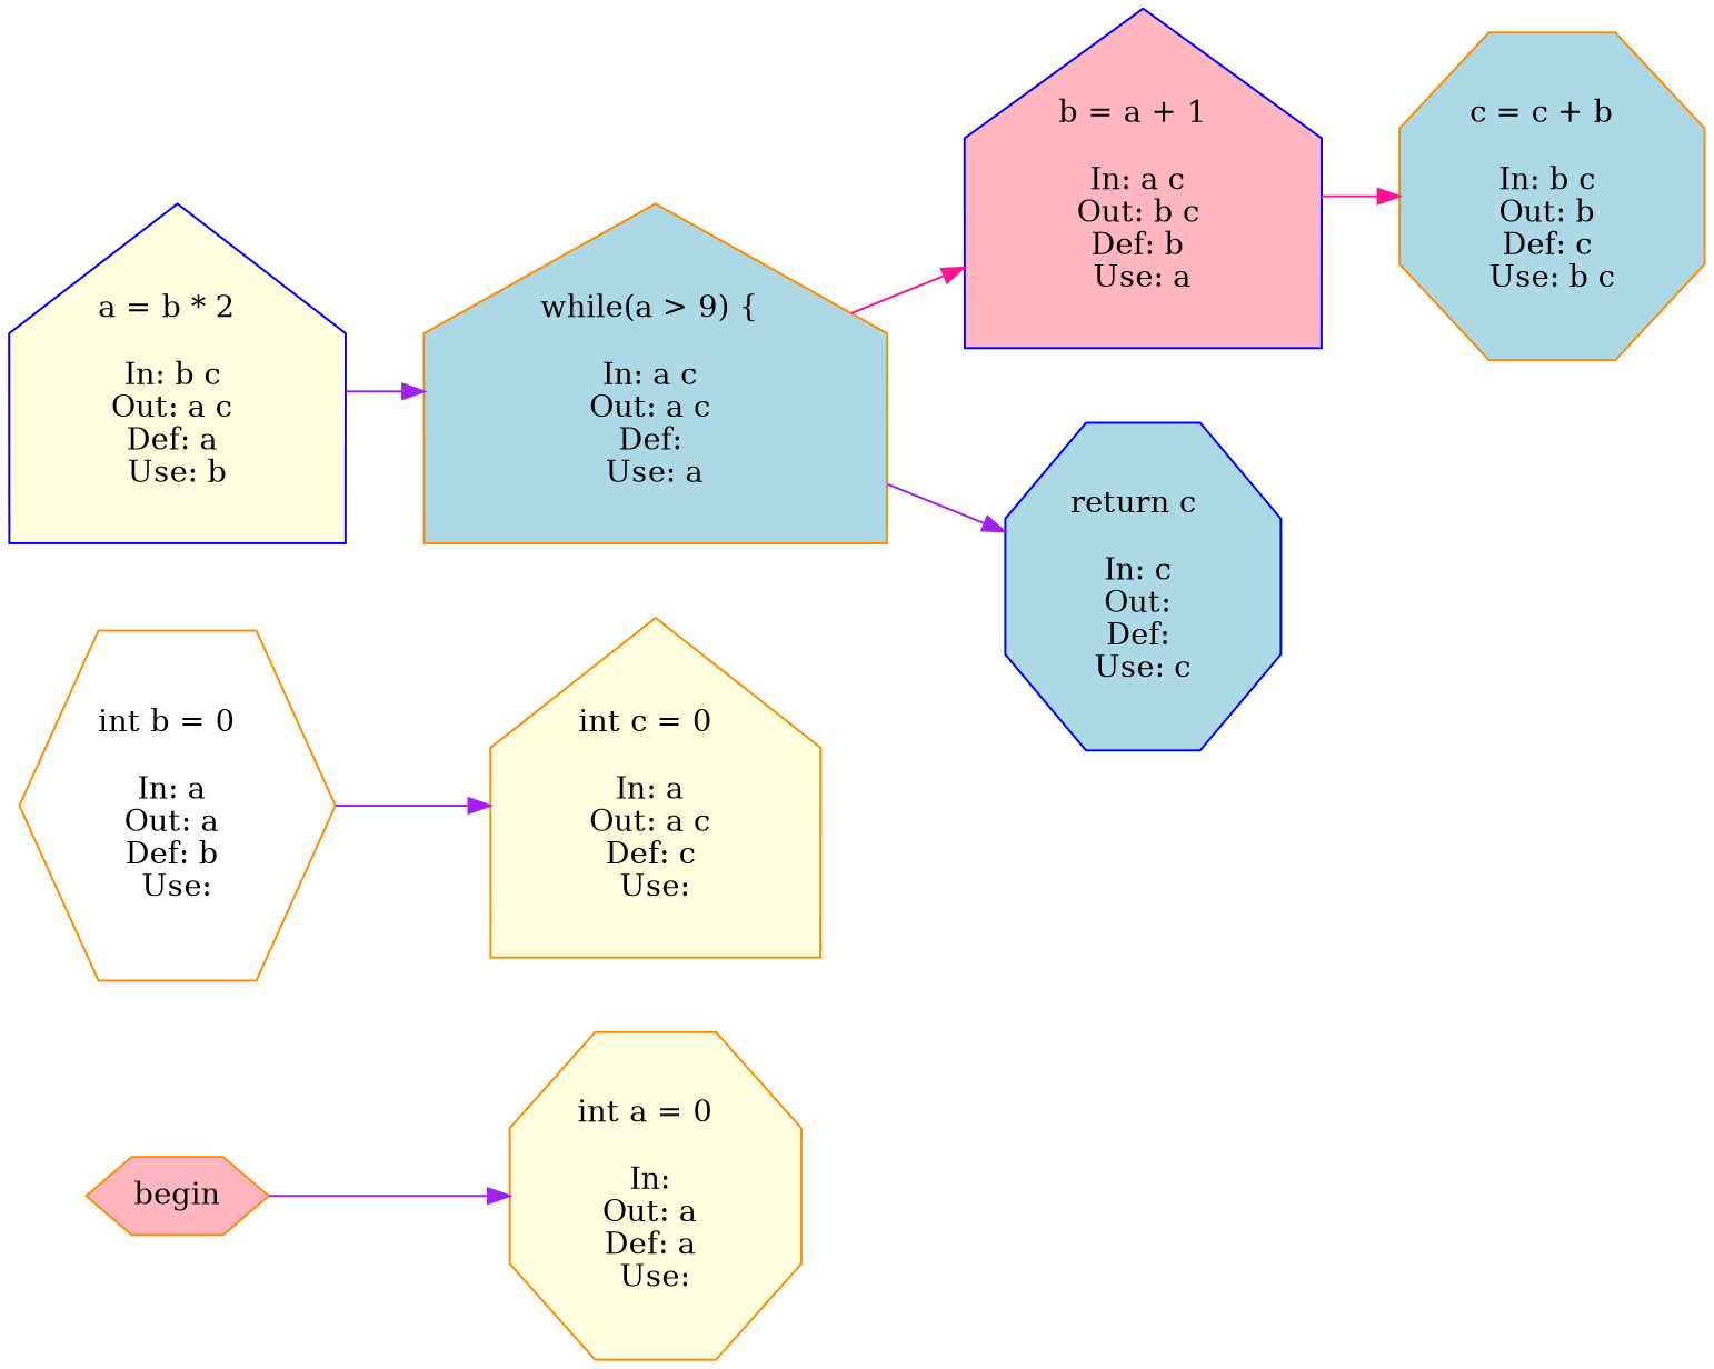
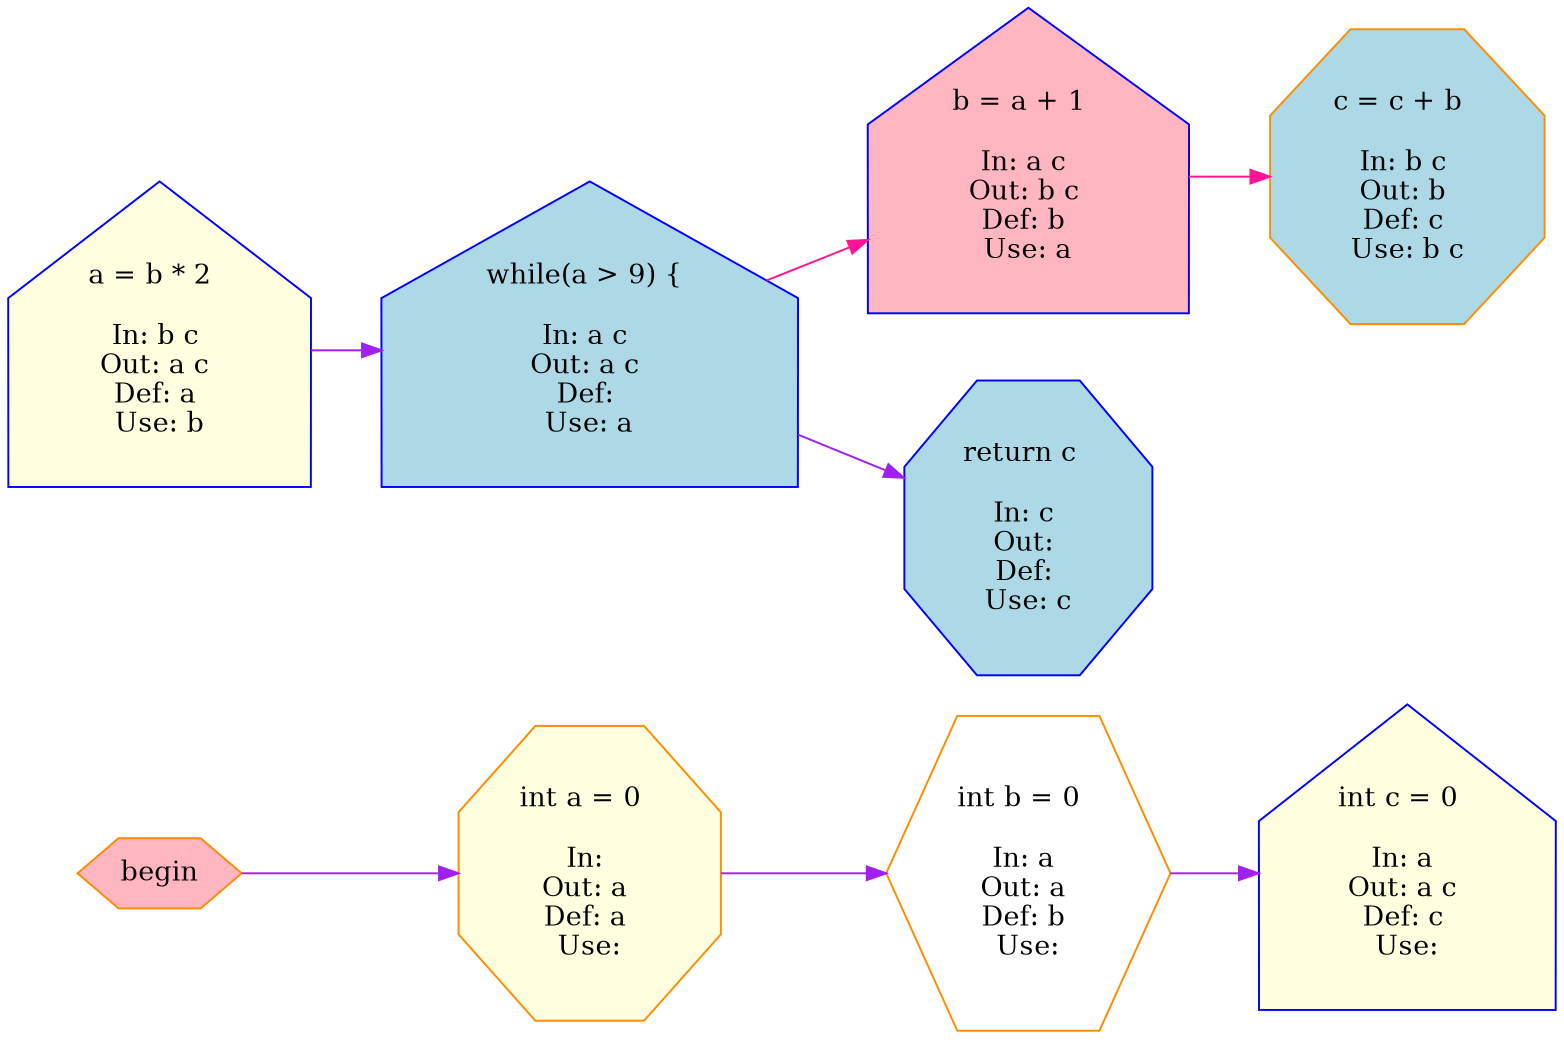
  digraph {
    rankdir=LR
    node [color=darkorange fillcolor=lightyellow shape=house style=filled]
    edge [color=purple]
    n1 [label="int a = 0  \n\nIn: \nOut: a \nDef: a \nUse:" shape=octagon]
    n2 [fillcolor=white label="int b = 0  \n\nIn: a \nOut: a \nDef: b \nUse:" shape=hexagon]
    begin [fillcolor=lightpink shape=hexagon]
-   n4 [label="int c = 0  \n\nIn: a \nOut: a c \nDef: c \nUse:"]
-   n5 [fillcolor=lightblue label="while(a > 9) { \n\nIn: a c \nOut: a c \nDef: \nUse: a"]
+   n4 [color=blue label="int c = 0  \n\nIn: a \nOut: a c \nDef: c \nUse:"]
+   n5 [color=blue fillcolor=lightblue label="while(a > 9) { \n\nIn: a c \nOut: a c \nDef: \nUse: a"]
    n6 [color=blue fillcolor=lightpink label="b = a + 1  \n\nIn: a c \nOut: b c \nDef: b \nUse: a"]
    n7 [color=blue fillcolor=lightblue label="return c  \n\nIn: c \nOut: \nDef: \nUse: c" shape=octagon]
    n8 [fillcolor=lightblue label="c = c + b  \n\nIn: b c \nOut: b \nDef: c \nUse: b c" shape=octagon]
    n9 [color=blue label="a = b * 2  \n\nIn: b c \nOut: a c \nDef: a \nUse: b"]
+   n1 -> n2
    n2 -> n4
    begin -> n1
    n5 -> n6 [color=deeppink]
    n5 -> n7
    n6 -> n8 [color=deeppink]
    n9 -> n5
  }
